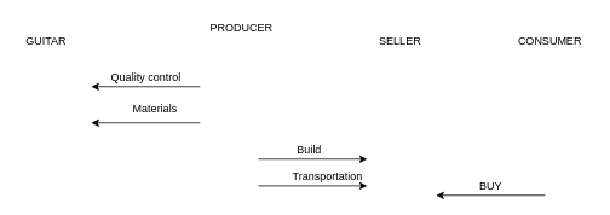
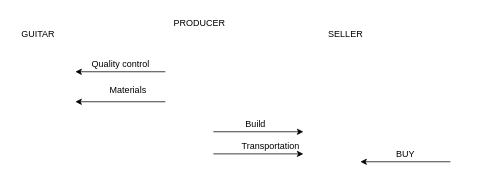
  <mxCell id="0" />
  <mxCell id="1" parent="0" />
  <mxCell id="2" value="GUITAR" style="text;html=1;align=center;verticalAlign=middle;resizable=0;points=[];autosize=1;strokeColor=none;fillColor=none;" parent="1" vertex="1"><mxGeometry x="20" y="35" width="60" height="20" as="geometry" /></mxCell>
  <mxCell id="3" value="PRODUCER&lt;br&gt;" style="text;html=1;align=center;verticalAlign=middle;resizable=0;points=[];autosize=1;strokeColor=none;fillColor=none;" parent="1" vertex="1"><mxGeometry x="225" y="20" width="80" height="20" as="geometry" /></mxCell>
- <mxCell id="4" value="CONSUMER&lt;br&gt;" style="text;html=1;align=center;verticalAlign=middle;resizable=0;points=[];autosize=1;strokeColor=none;fillColor=none;" parent="1" vertex="1"><mxGeometry x="560" y="35" width="90" height="20" as="geometry" /></mxCell>
  <mxCell id="5" value="" style="endArrow=classic;html=1;rounded=0;" parent="1" edge="1"><mxGeometry width="50" height="50" relative="1" as="geometry"><mxPoint x="220" y="95" as="sourcePoint" /><mxPoint x="100" y="95" as="targetPoint" /></mxGeometry></mxCell>
  <mxCell id="6" value="Quality control" style="text;html=1;align=center;verticalAlign=middle;resizable=0;points=[];autosize=1;strokeColor=none;fillColor=none;" parent="1" vertex="1"><mxGeometry x="115" y="75" width="90" height="20" as="geometry" /></mxCell>
  <mxCell id="7" value="" style="endArrow=classic;html=1;rounded=0;" parent="1" edge="1"><mxGeometry width="50" height="50" relative="1" as="geometry"><mxPoint x="220" y="135" as="sourcePoint" /><mxPoint x="100" y="135" as="targetPoint" /></mxGeometry></mxCell>
  <mxCell id="8" value="Materials" style="text;html=1;align=center;verticalAlign=middle;resizable=0;points=[];autosize=1;strokeColor=none;fillColor=none;" parent="1" vertex="1"><mxGeometry x="140" y="110" width="60" height="20" as="geometry" /></mxCell>
- <mxCell id="9" value="SELLER" style="text;html=1;align=center;verticalAlign=middle;resizable=0;points=[];autosize=1;strokeColor=none;fillColor=none;" parent="1" vertex="1"><mxGeometry x="410" y="35" width="60" height="20" as="geometry" /></mxCell>
+ <mxCell id="9" value="SELLER" style="text;html=1;align=center;verticalAlign=middle;resizable=0;points=[];autosize=1;strokeColor=none;fillColor=none;" parent="1" vertex="1"><mxGeometry x="430" y="35" width="60" height="20" as="geometry" /></mxCell>
  <mxCell id="10" value="" style="endArrow=classic;html=1;rounded=0;" parent="1" edge="1"><mxGeometry width="50" height="50" relative="1" as="geometry"><mxPoint x="284" y="175" as="sourcePoint" /><mxPoint x="404" y="175" as="targetPoint" /></mxGeometry></mxCell>
  <mxCell id="11" value="Build" style="text;html=1;align=center;verticalAlign=middle;resizable=0;points=[];autosize=1;strokeColor=none;fillColor=none;" parent="1" vertex="1"><mxGeometry x="320" y="155" width="40" height="20" as="geometry" /></mxCell>
  <mxCell id="12" value="" style="endArrow=classic;html=1;rounded=0;" parent="1" edge="1"><mxGeometry width="50" height="50" relative="1" as="geometry"><mxPoint x="600" y="215" as="sourcePoint" /><mxPoint x="480" y="215" as="targetPoint" /></mxGeometry></mxCell>
  <mxCell id="13" value="BUY" style="text;html=1;align=center;verticalAlign=middle;resizable=0;points=[];autosize=1;strokeColor=none;fillColor=none;" parent="1" vertex="1"><mxGeometry x="520" y="195" width="40" height="20" as="geometry" /></mxCell>
  <mxCell id="14" value="" style="endArrow=classic;html=1;rounded=0;" parent="1" edge="1"><mxGeometry width="50" height="50" relative="1" as="geometry"><mxPoint x="284" y="204.5" as="sourcePoint" /><mxPoint x="404" y="204.5" as="targetPoint" /></mxGeometry></mxCell>
  <mxCell id="15" value="Transportation" style="text;html=1;align=center;verticalAlign=middle;resizable=0;points=[];autosize=1;strokeColor=none;fillColor=none;" parent="1" vertex="1"><mxGeometry x="315" y="185" width="90" height="20" as="geometry" /></mxCell>
